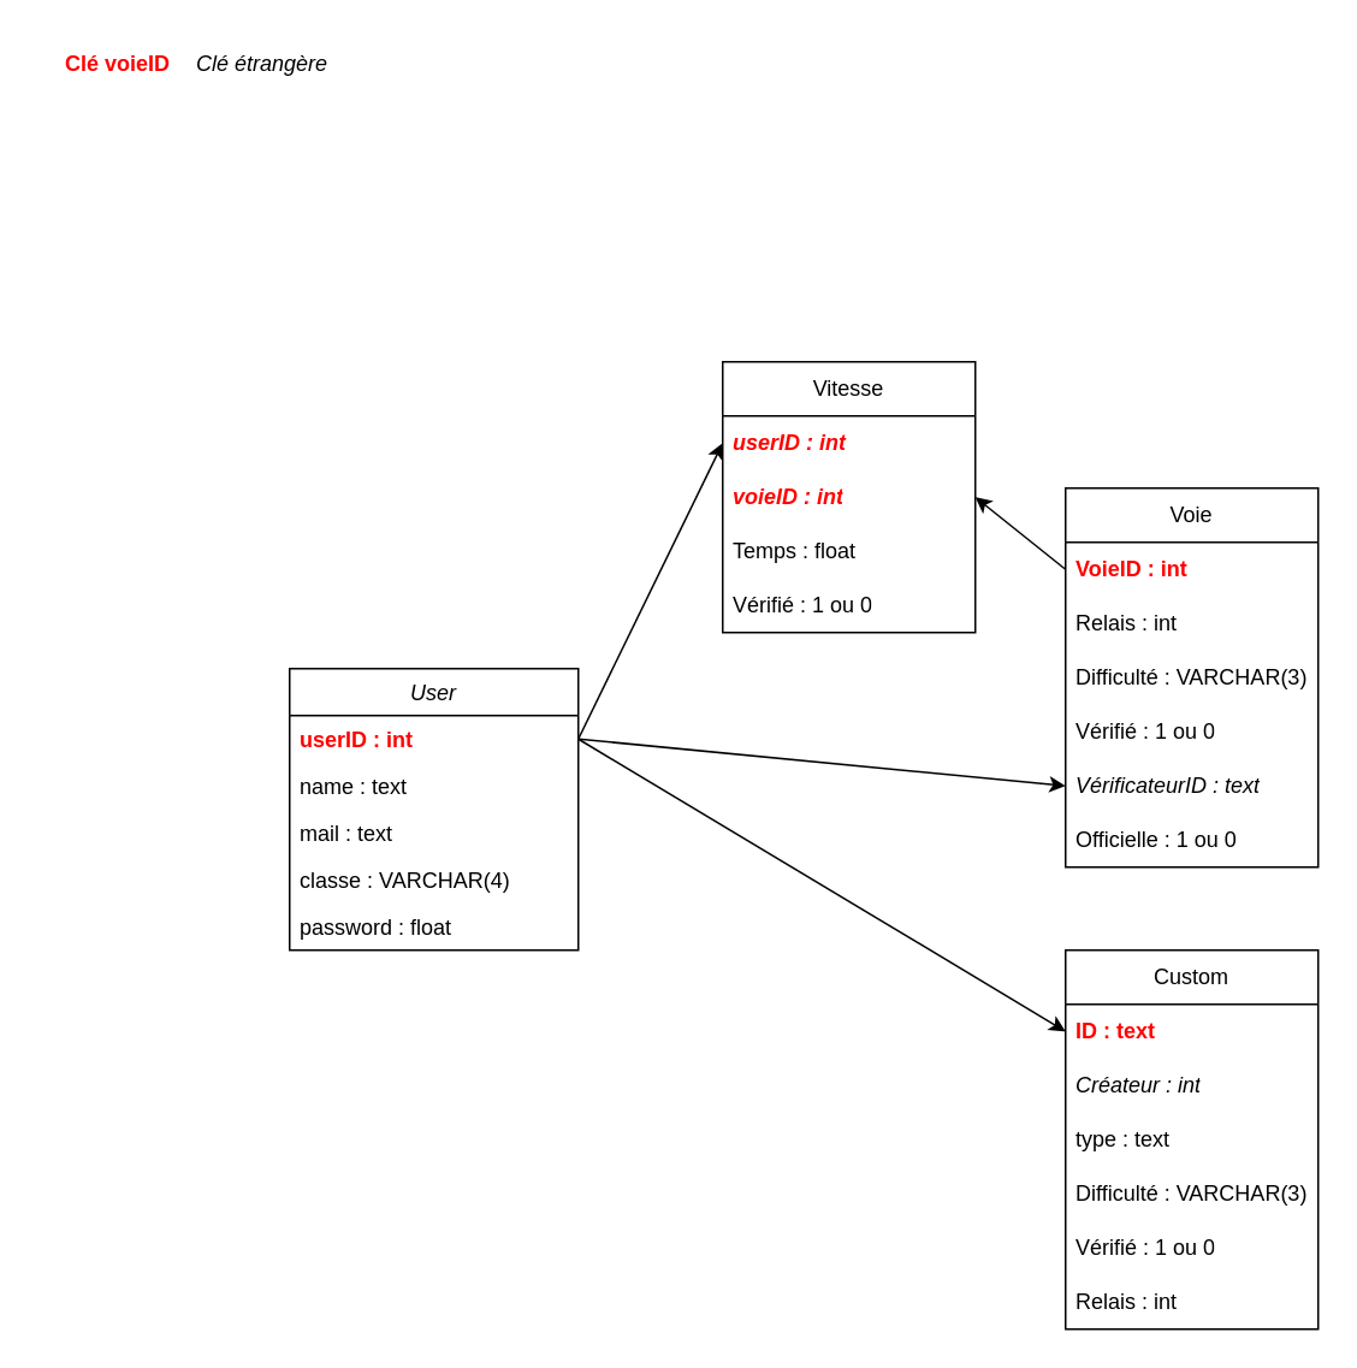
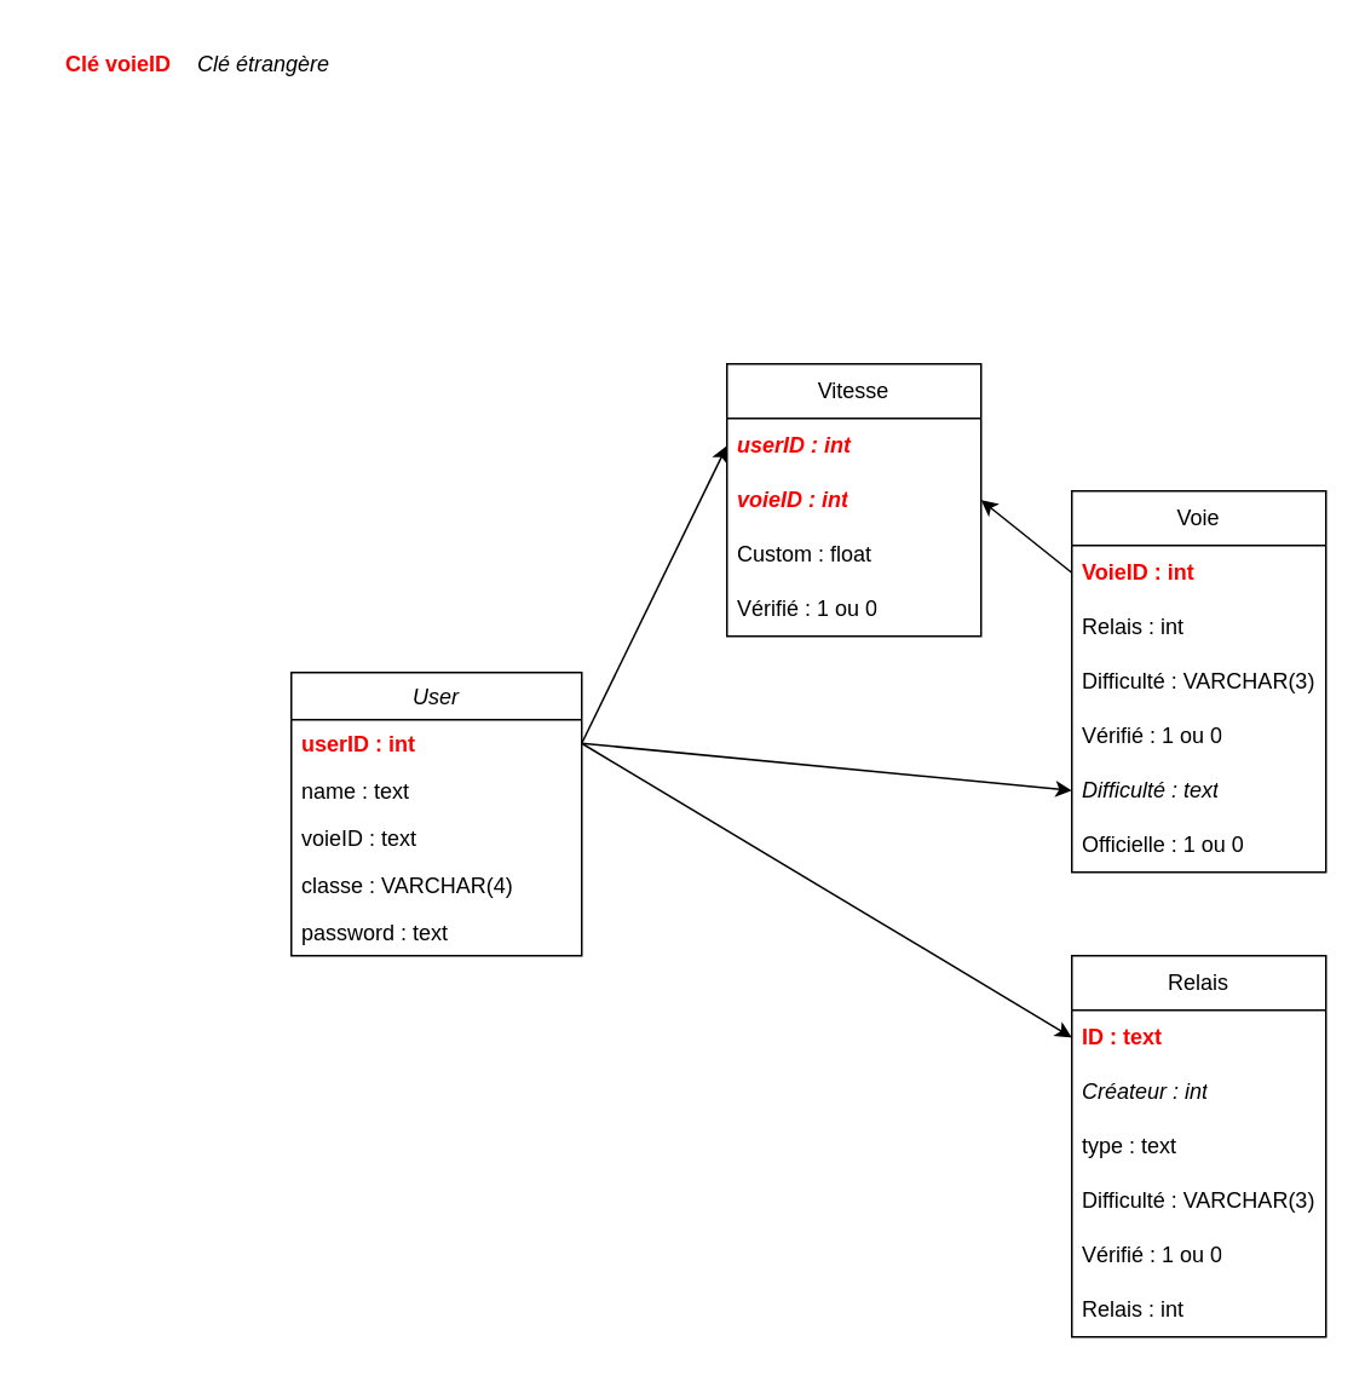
  <mxCell id="0" />
  <mxCell id="1" parent="0" />
  <mxCell id="2" value="User" style="swimlane;fontStyle=2;align=center;verticalAlign=top;childLayout=stackLayout;horizontal=1;startSize=26;horizontalStack=0;resizeParent=1;resizeLast=0;collapsible=1;marginBottom=0;rounded=0;shadow=0;strokeWidth=1;" parent="1" vertex="1"><mxGeometry x="160" y="370" width="160" height="156" as="geometry"><mxRectangle x="230" y="140" width="160" height="26" as="alternateBounds" /></mxGeometry></mxCell>
  <mxCell id="3" value="userID : int" style="text;align=left;verticalAlign=top;spacingLeft=4;spacingRight=4;overflow=hidden;rotatable=0;points=[[0,0.5],[1,0.5]];portConstraint=eastwest;rounded=0;shadow=0;html=0;fontColor=#FF0000;fontStyle=1" parent="2" vertex="1"><mxGeometry y="26" width="160" height="26" as="geometry" /></mxCell>
  <mxCell id="4" value="name : text" style="text;align=left;verticalAlign=top;spacingLeft=4;spacingRight=4;overflow=hidden;rotatable=0;points=[[0,0.5],[1,0.5]];portConstraint=eastwest;" parent="2" vertex="1"><mxGeometry y="52" width="160" height="26" as="geometry" /></mxCell>
- <mxCell id="5" value="mail : text" style="text;align=left;verticalAlign=top;spacingLeft=4;spacingRight=4;overflow=hidden;rotatable=0;points=[[0,0.5],[1,0.5]];portConstraint=eastwest;rounded=0;shadow=0;html=0;" parent="2" vertex="1"><mxGeometry y="78" width="160" height="26" as="geometry" /></mxCell>
+ <mxCell id="5" value="voieID : text" style="text;align=left;verticalAlign=top;spacingLeft=4;spacingRight=4;overflow=hidden;rotatable=0;points=[[0,0.5],[1,0.5]];portConstraint=eastwest;rounded=0;shadow=0;html=0;" parent="2" vertex="1"><mxGeometry y="78" width="160" height="26" as="geometry" /></mxCell>
  <mxCell id="6" value="classe : VARCHAR(4)" style="text;align=left;verticalAlign=top;spacingLeft=4;spacingRight=4;overflow=hidden;rotatable=0;points=[[0,0.5],[1,0.5]];portConstraint=eastwest;rounded=0;shadow=0;html=0;" parent="2" vertex="1"><mxGeometry y="104" width="160" height="26" as="geometry" /></mxCell>
- <mxCell id="7" value="password : float" style="text;align=left;verticalAlign=top;spacingLeft=4;spacingRight=4;overflow=hidden;rotatable=0;points=[[0,0.5],[1,0.5]];portConstraint=eastwest;rounded=0;shadow=0;html=0;" parent="2" vertex="1"><mxGeometry y="130" width="160" height="26" as="geometry" /></mxCell>
+ <mxCell id="7" value="password : text" style="text;align=left;verticalAlign=top;spacingLeft=4;spacingRight=4;overflow=hidden;rotatable=0;points=[[0,0.5],[1,0.5]];portConstraint=eastwest;rounded=0;shadow=0;html=0;" parent="2" vertex="1"><mxGeometry y="130" width="160" height="26" as="geometry" /></mxCell>
  <mxCell id="8" value="Vitesse" style="swimlane;fontStyle=0;childLayout=stackLayout;horizontal=1;startSize=30;horizontalStack=0;resizeParent=1;resizeParentMax=0;resizeLast=0;collapsible=1;marginBottom=0;whiteSpace=wrap;html=1;" parent="1" vertex="1"><mxGeometry x="400" y="200" width="140" height="150" as="geometry" /></mxCell>
  <mxCell id="9" value="&lt;i&gt;userID : int&lt;/i&gt;" style="text;strokeColor=none;fillColor=none;align=left;verticalAlign=middle;spacingLeft=4;spacingRight=4;overflow=hidden;points=[[0,0.5],[1,0.5]];portConstraint=eastwest;rotatable=0;whiteSpace=wrap;html=1;fontStyle=1;fontColor=#FF0000;" parent="8" vertex="1"><mxGeometry y="30" width="140" height="30" as="geometry" /></mxCell>
  <mxCell id="10" value="voieID : int" style="text;strokeColor=none;fillColor=none;align=left;verticalAlign=middle;spacingLeft=4;spacingRight=4;overflow=hidden;points=[[0,0.5],[1,0.5]];portConstraint=eastwest;rotatable=0;whiteSpace=wrap;html=1;fontStyle=3;fontColor=#FF0000;" parent="8" vertex="1"><mxGeometry y="60" width="140" height="30" as="geometry" /></mxCell>
- <mxCell id="11" value="Temps : float" style="text;strokeColor=none;fillColor=none;align=left;verticalAlign=middle;spacingLeft=4;spacingRight=4;overflow=hidden;points=[[0,0.5],[1,0.5]];portConstraint=eastwest;rotatable=0;whiteSpace=wrap;html=1;" vertex="1" parent="8"><mxGeometry y="90" width="140" height="30" as="geometry" /></mxCell>
+ <mxCell id="11" value="Custom : float" style="text;strokeColor=none;fillColor=none;align=left;verticalAlign=middle;spacingLeft=4;spacingRight=4;overflow=hidden;points=[[0,0.5],[1,0.5]];portConstraint=eastwest;rotatable=0;whiteSpace=wrap;html=1;" vertex="1" parent="8"><mxGeometry y="90" width="140" height="30" as="geometry" /></mxCell>
  <mxCell id="12" value="Vérifié : 1 ou 0" style="text;strokeColor=none;fillColor=none;align=left;verticalAlign=middle;spacingLeft=4;spacingRight=4;overflow=hidden;points=[[0,0.5],[1,0.5]];portConstraint=eastwest;rotatable=0;whiteSpace=wrap;html=1;" vertex="1" parent="8"><mxGeometry y="120" width="140" height="30" as="geometry" /></mxCell>
  <mxCell id="13" style="edgeStyle=none;rounded=1;orthogonalLoop=1;jettySize=auto;html=1;exitX=1;exitY=0.5;exitDx=0;exitDy=0;entryX=0;entryY=0.5;entryDx=0;entryDy=0;" parent="1" source="3" target="9" edge="1"><mxGeometry relative="1" as="geometry" /></mxCell>
  <mxCell id="14" value="&lt;b&gt;&lt;font color=&quot;#ff0000&quot;&gt;Clé voieID&lt;/font&gt;&lt;/b&gt;" style="text;html=1;strokeColor=none;fillColor=none;align=center;verticalAlign=middle;whiteSpace=wrap;rounded=0;" vertex="1" parent="1"><mxGeometry width="90" height="30" as="geometry" x="20" y="20" /></mxCell>
  <mxCell id="15" value="&lt;i&gt;Clé étrangère&lt;/i&gt;" style="text;html=1;strokeColor=none;fillColor=none;align=center;verticalAlign=middle;whiteSpace=wrap;rounded=0;" vertex="1" parent="1"><mxGeometry x="100" width="90" height="30" as="geometry" y="20" /></mxCell>
  <mxCell id="16" value="Voie" style="swimlane;fontStyle=0;childLayout=stackLayout;horizontal=1;startSize=30;horizontalStack=0;resizeParent=1;resizeParentMax=0;resizeLast=0;collapsible=1;marginBottom=0;whiteSpace=wrap;html=1;" vertex="1" parent="1"><mxGeometry x="590" y="270" width="140" height="210" as="geometry" /></mxCell>
  <mxCell id="17" value="&lt;span&gt;VoieID : int&lt;/span&gt;" style="text;strokeColor=none;fillColor=none;align=left;verticalAlign=middle;spacingLeft=4;spacingRight=4;overflow=hidden;points=[[0,0.5],[1,0.5]];portConstraint=eastwest;rotatable=0;whiteSpace=wrap;html=1;fontStyle=1;fontColor=#FF0000;" vertex="1" parent="16"><mxGeometry y="30" width="140" height="30" as="geometry" /></mxCell>
  <mxCell id="18" value="Relais : int" style="text;strokeColor=none;fillColor=none;align=left;verticalAlign=middle;spacingLeft=4;spacingRight=4;overflow=hidden;points=[[0,0.5],[1,0.5]];portConstraint=eastwest;rotatable=0;whiteSpace=wrap;html=1;" vertex="1" parent="16"><mxGeometry y="60" width="140" height="30" as="geometry" /></mxCell>
  <mxCell id="19" value="Difficulté : VARCHAR(3)" style="text;strokeColor=none;fillColor=none;align=left;verticalAlign=middle;spacingLeft=4;spacingRight=4;overflow=hidden;points=[[0,0.5],[1,0.5]];portConstraint=eastwest;rotatable=0;whiteSpace=wrap;html=1;" vertex="1" parent="16"><mxGeometry y="90" width="140" height="30" as="geometry" /></mxCell>
  <mxCell id="20" value="Vérifié : 1 ou 0" style="text;strokeColor=none;fillColor=none;align=left;verticalAlign=middle;spacingLeft=4;spacingRight=4;overflow=hidden;points=[[0,0.5],[1,0.5]];portConstraint=eastwest;rotatable=0;whiteSpace=wrap;html=1;" vertex="1" parent="16"><mxGeometry y="120" width="140" height="30" as="geometry" /></mxCell>
- <mxCell id="21" value="&lt;i&gt;VérificateurID : text&lt;/i&gt;" style="text;strokeColor=none;fillColor=none;align=left;verticalAlign=middle;spacingLeft=4;spacingRight=4;overflow=hidden;points=[[0,0.5],[1,0.5]];portConstraint=eastwest;rotatable=0;whiteSpace=wrap;html=1;" vertex="1" parent="16"><mxGeometry y="150" width="140" height="30" as="geometry" /></mxCell>
+ <mxCell id="21" value="&lt;i&gt;Difficulté : text&lt;/i&gt;" style="text;strokeColor=none;fillColor=none;align=left;verticalAlign=middle;spacingLeft=4;spacingRight=4;overflow=hidden;points=[[0,0.5],[1,0.5]];portConstraint=eastwest;rotatable=0;whiteSpace=wrap;html=1;" vertex="1" parent="16"><mxGeometry y="150" width="140" height="30" as="geometry" /></mxCell>
  <mxCell id="22" value="Officielle : 1 ou 0" style="text;strokeColor=none;fillColor=none;align=left;verticalAlign=middle;spacingLeft=4;spacingRight=4;overflow=hidden;points=[[0,0.5],[1,0.5]];portConstraint=eastwest;rotatable=0;whiteSpace=wrap;html=1;" vertex="1" parent="16"><mxGeometry y="180" width="140" height="30" as="geometry" /></mxCell>
  <mxCell id="23" value="" style="endArrow=classic;html=1;rounded=0;fontColor=#000000;entryX=1;entryY=0.5;entryDx=0;entryDy=0;exitX=0;exitY=0.5;exitDx=0;exitDy=0;" edge="1" parent="1" source="17" target="10"><mxGeometry width="50" height="50" relative="1" as="geometry"><mxPoint x="410" y="440" as="sourcePoint" /><mxPoint x="460" y="390" as="targetPoint" /></mxGeometry></mxCell>
  <mxCell id="24" value="" style="endArrow=classic;html=1;rounded=0;fontColor=#000000;exitX=1;exitY=0.5;exitDx=0;exitDy=0;entryX=0;entryY=0.5;entryDx=0;entryDy=0;" edge="1" parent="1" source="3" target="21"><mxGeometry width="50" height="50" relative="1" as="geometry"><mxPoint x="410" y="440" as="sourcePoint" /><mxPoint x="460" y="390" as="targetPoint" /></mxGeometry></mxCell>
- <mxCell id="25" value="Custom" style="swimlane;fontStyle=0;childLayout=stackLayout;horizontal=1;startSize=30;horizontalStack=0;resizeParent=1;resizeParentMax=0;resizeLast=0;collapsible=1;marginBottom=0;whiteSpace=wrap;html=1;" vertex="1" parent="1"><mxGeometry x="590" y="526" width="140" height="210" as="geometry" /></mxCell>
+ <mxCell id="25" value="Relais" style="swimlane;fontStyle=0;childLayout=stackLayout;horizontal=1;startSize=30;horizontalStack=0;resizeParent=1;resizeParentMax=0;resizeLast=0;collapsible=1;marginBottom=0;whiteSpace=wrap;html=1;" vertex="1" parent="1"><mxGeometry x="590" y="526" width="140" height="210" as="geometry" /></mxCell>
  <mxCell id="26" value="&lt;span style=&quot;font-style: normal;&quot;&gt;ID : text&lt;/span&gt;" style="text;strokeColor=none;fillColor=none;align=left;verticalAlign=middle;spacingLeft=4;spacingRight=4;overflow=hidden;points=[[0,0.5],[1,0.5]];portConstraint=eastwest;rotatable=0;whiteSpace=wrap;html=1;fontStyle=3;fontColor=#FF0000;" vertex="1" parent="25"><mxGeometry y="30" width="140" height="30" as="geometry" /></mxCell>
  <mxCell id="27" value="&lt;span&gt;Créateur : int&lt;/span&gt;" style="text;strokeColor=none;fillColor=none;align=left;verticalAlign=middle;spacingLeft=4;spacingRight=4;overflow=hidden;points=[[0,0.5],[1,0.5]];portConstraint=eastwest;rotatable=0;whiteSpace=wrap;html=1;fontStyle=2;fontColor=#000000;" vertex="1" parent="25"><mxGeometry y="60" width="140" height="30" as="geometry" /></mxCell>
  <mxCell id="28" value="type : text" style="text;strokeColor=none;fillColor=none;align=left;verticalAlign=middle;spacingLeft=4;spacingRight=4;overflow=hidden;points=[[0,0.5],[1,0.5]];portConstraint=eastwest;rotatable=0;whiteSpace=wrap;html=1;" vertex="1" parent="25"><mxGeometry y="90" width="140" height="30" as="geometry" /></mxCell>
  <mxCell id="29" value="Difficulté : VARCHAR(3)" style="text;strokeColor=none;fillColor=none;align=left;verticalAlign=middle;spacingLeft=4;spacingRight=4;overflow=hidden;points=[[0,0.5],[1,0.5]];portConstraint=eastwest;rotatable=0;whiteSpace=wrap;html=1;" vertex="1" parent="25"><mxGeometry y="120" width="140" height="30" as="geometry" /></mxCell>
  <mxCell id="30" value="Vérifié : 1 ou 0" style="text;strokeColor=none;fillColor=none;align=left;verticalAlign=middle;spacingLeft=4;spacingRight=4;overflow=hidden;points=[[0,0.5],[1,0.5]];portConstraint=eastwest;rotatable=0;whiteSpace=wrap;html=1;" vertex="1" parent="25"><mxGeometry y="150" width="140" height="30" as="geometry" /></mxCell>
  <mxCell id="31" value="Relais : int" style="text;strokeColor=none;fillColor=none;align=left;verticalAlign=middle;spacingLeft=4;spacingRight=4;overflow=hidden;points=[[0,0.5],[1,0.5]];portConstraint=eastwest;rotatable=0;whiteSpace=wrap;html=1;" vertex="1" parent="25"><mxGeometry y="180" width="140" height="30" as="geometry" /></mxCell>
  <mxCell id="32" value="" style="endArrow=classic;html=1;rounded=0;fontColor=#000000;exitX=1;exitY=0.5;exitDx=0;exitDy=0;entryX=0;entryY=0.5;entryDx=0;entryDy=0;" edge="1" parent="1" source="3" target="26"><mxGeometry width="50" height="50" relative="1" as="geometry"><mxPoint x="410" y="440" as="sourcePoint" /><mxPoint x="460" y="390" as="targetPoint" /></mxGeometry></mxCell>
